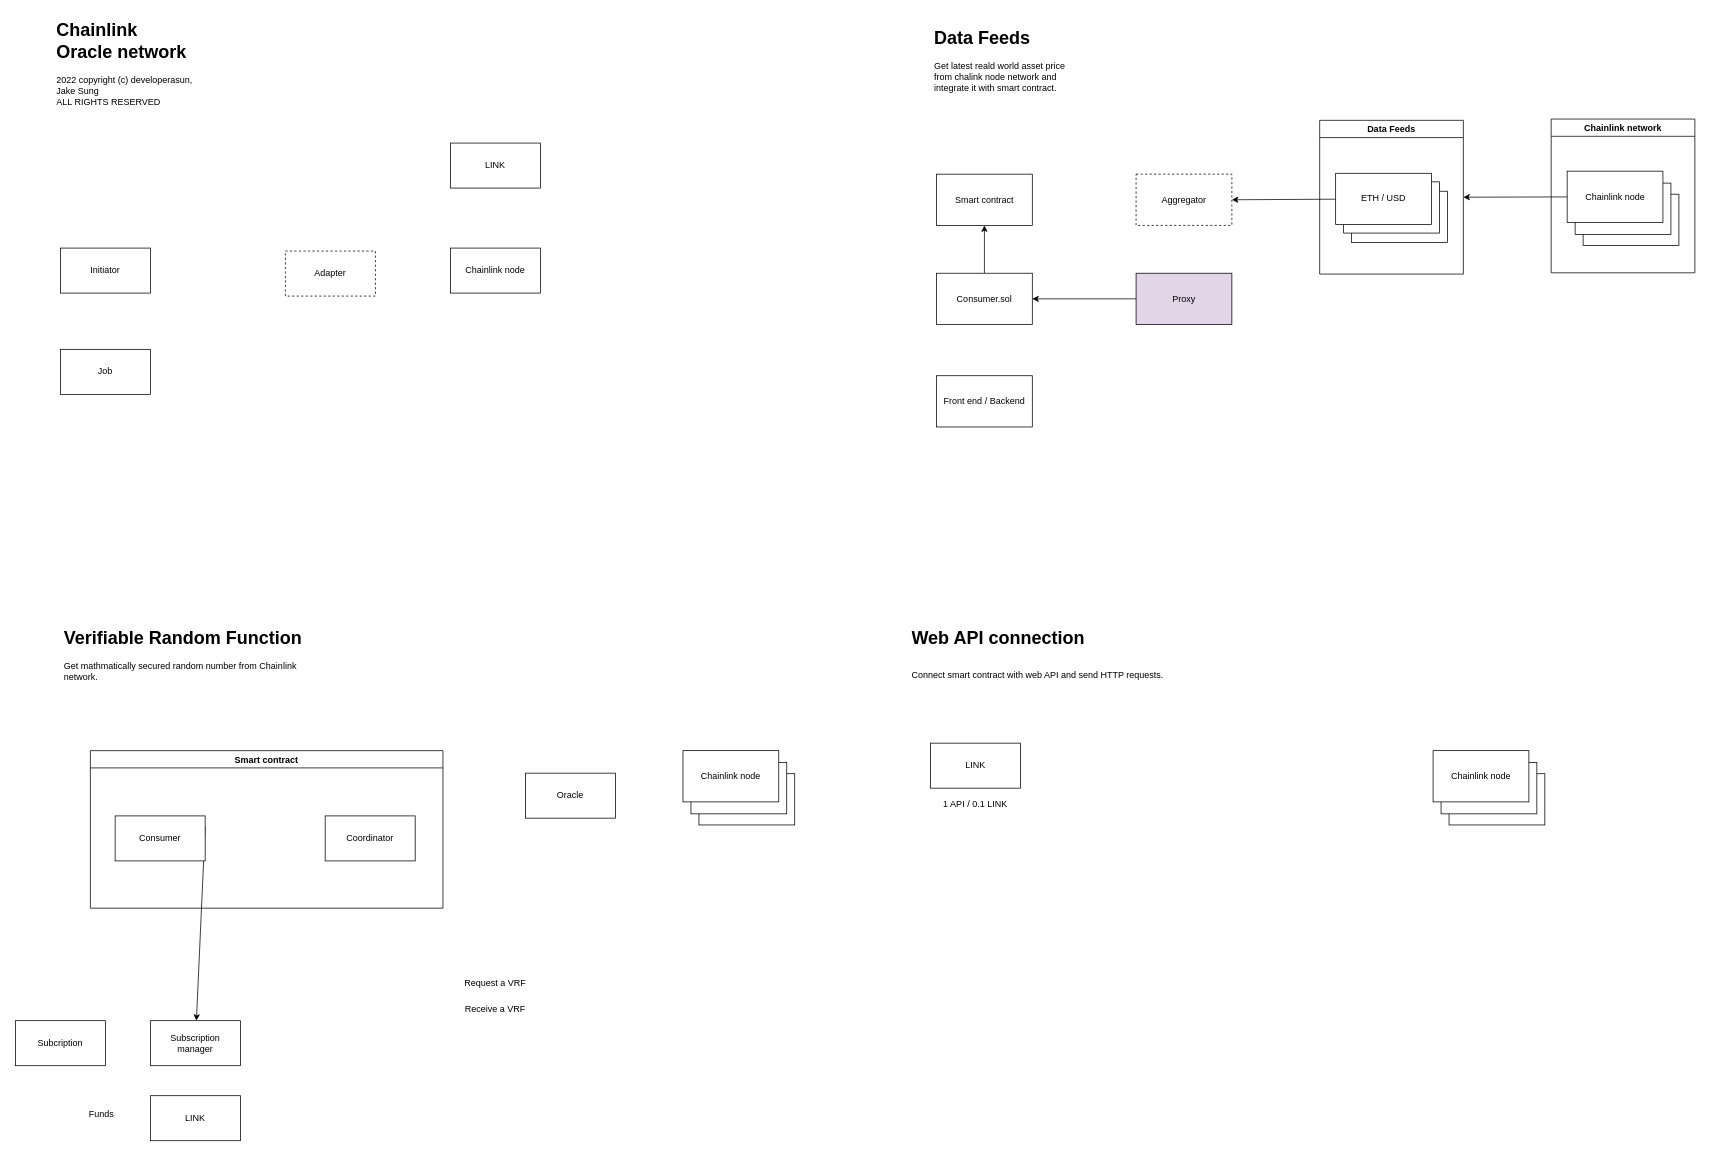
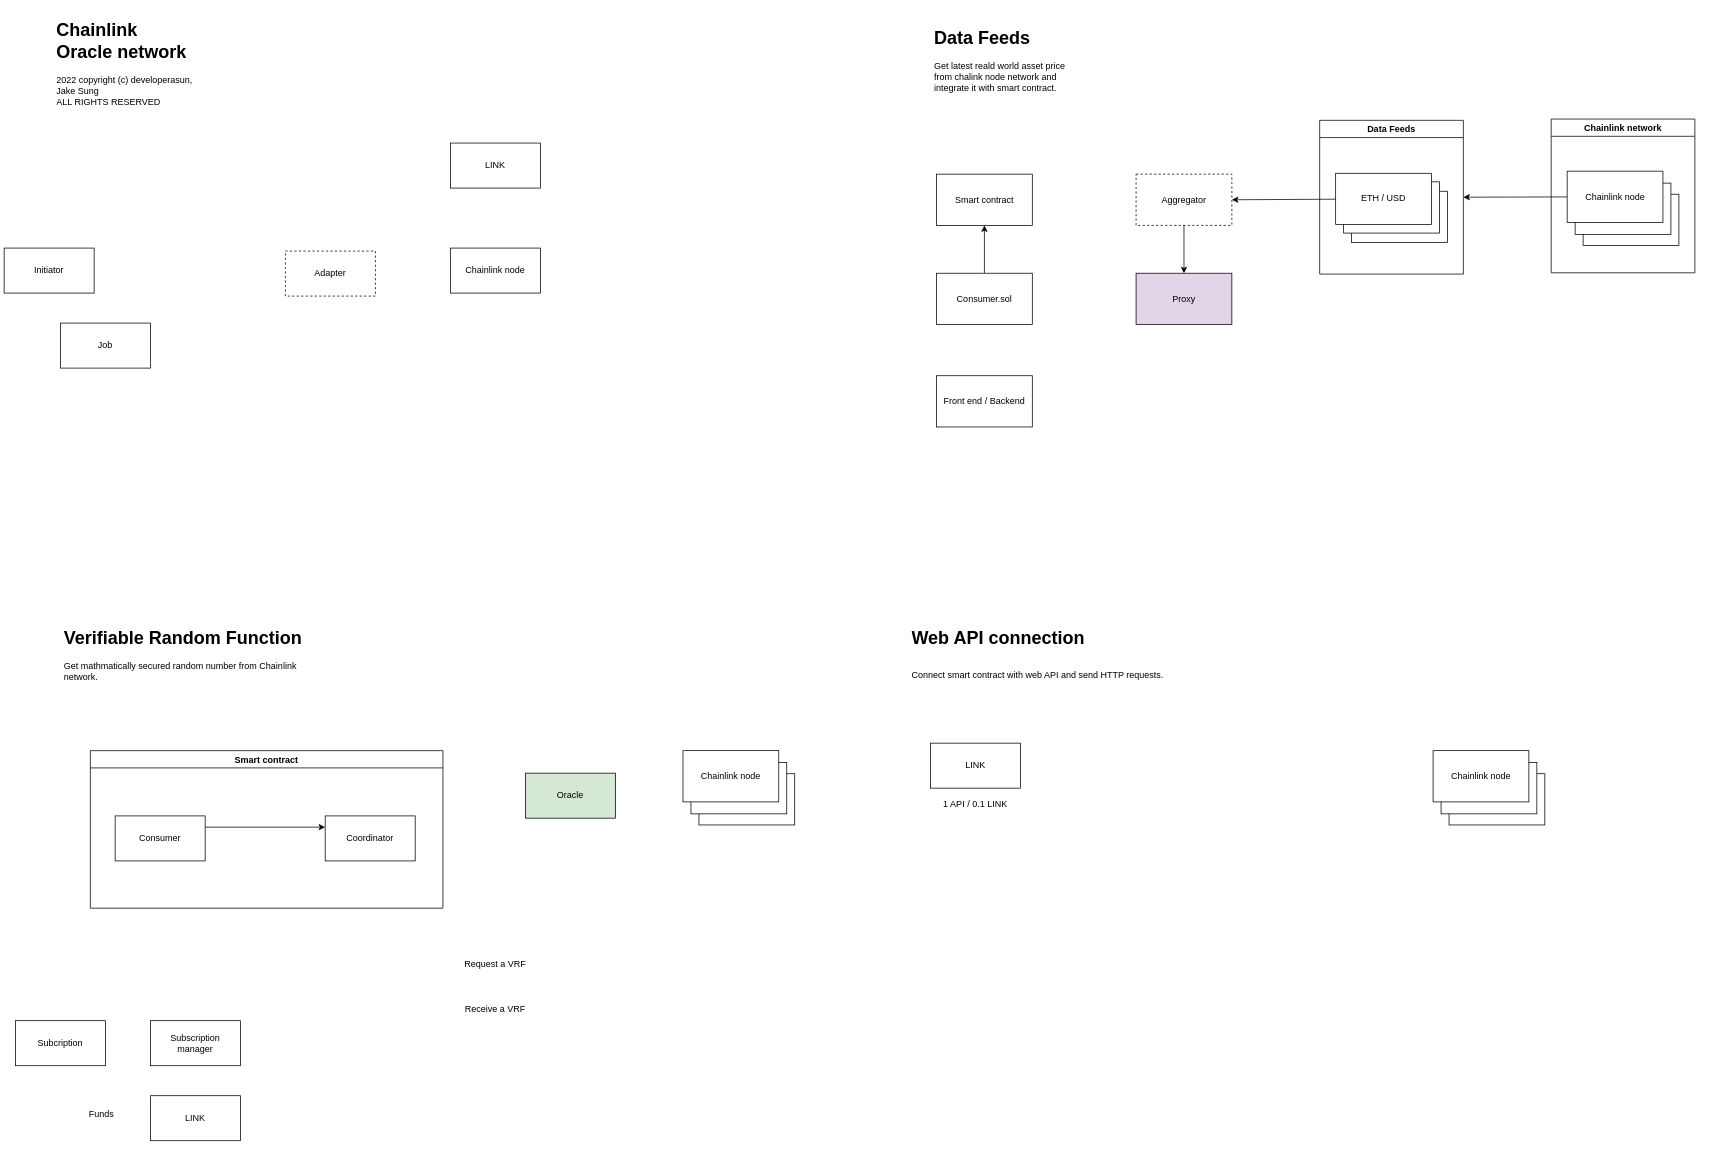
  <mxCell id="0" />
  <mxCell id="1" parent="0" />
  <mxCell id="2" value="Chainlink node" style="rounded=0;whiteSpace=wrap;html=1;" parent="1" vertex="1"><mxGeometry x="600" y="330" width="120" height="60" as="geometry" /></mxCell>
  <mxCell id="3" value="&lt;h1&gt;Chainlink Oracle network&lt;/h1&gt;&lt;div&gt;2022 copyright (c) developerasun, Jake Sung&lt;/div&gt;&lt;div&gt;ALL RIGHTS RESERVED&lt;/div&gt;" style="text;html=1;strokeColor=none;fillColor=none;spacing=5;spacingTop=-20;whiteSpace=wrap;overflow=hidden;rounded=0;" parent="1" vertex="1"><mxGeometry x="70" y="20" width="190" height="120" as="geometry" /></mxCell>
  <mxCell id="4" value="Adapter" style="rounded=0;whiteSpace=wrap;html=1;dashed=1;" parent="1" vertex="1"><mxGeometry x="380" y="334" width="120" height="60" as="geometry" /></mxCell>
  <mxCell id="5" value="LINK" style="rounded=0;whiteSpace=wrap;html=1;" parent="1" vertex="1"><mxGeometry x="600" y="190" width="120" height="60" as="geometry" /></mxCell>
- <mxCell id="6" value="Initiator" style="rounded=0;whiteSpace=wrap;html=1;" vertex="1" parent="1"><mxGeometry x="80" y="330" width="120" height="60" as="geometry" /></mxCell>
- <mxCell id="7" value="Job" style="rounded=0;whiteSpace=wrap;html=1;" vertex="1" parent="1"><mxGeometry x="80" y="465" width="120" height="60" as="geometry" /></mxCell>
+ <mxCell id="6" value="Initiator" style="rounded=0;whiteSpace=wrap;html=1;" vertex="1" parent="1"><mxGeometry x="5" y="330" width="120" height="60" as="geometry" /></mxCell>
+ <mxCell id="7" value="Job" style="rounded=0;whiteSpace=wrap;html=1;" vertex="1" parent="1"><mxGeometry x="80" y="430" width="120" height="60" as="geometry" /></mxCell>
  <mxCell id="8" value="&lt;h1&gt;Data Feeds&lt;/h1&gt;&lt;div&gt;Get latest reald world asset price from chalink node network and integrate it with smart contract.&lt;/div&gt;" style="text;html=1;strokeColor=none;fillColor=none;spacing=5;spacingTop=-20;whiteSpace=wrap;overflow=hidden;rounded=0;" vertex="1" parent="1"><mxGeometry x="1240" y="30" width="190" height="120" as="geometry" /></mxCell>
  <mxCell id="9" value="&lt;h1&gt;&lt;span&gt;Verifiable&amp;nbsp;&lt;/span&gt;Random Function&lt;/h1&gt;&lt;div&gt;Get mathmatically secured random number from Chainlink network.&amp;nbsp;&lt;/div&gt;" style="text;html=1;strokeColor=none;fillColor=none;spacing=5;spacingTop=-20;whiteSpace=wrap;overflow=hidden;rounded=0;" vertex="1" parent="1"><mxGeometry x="80" y="830" width="350" height="100" as="geometry" /></mxCell>
  <mxCell id="10" value="" style="group" vertex="1" connectable="0" parent="1"><mxGeometry x="1248" y="158" width="1011" height="410.5" as="geometry" /></mxCell>
  <mxCell id="11" value="Smart contract" style="rounded=0;whiteSpace=wrap;html=1;" parent="10" vertex="1"><mxGeometry y="73.446" width="127.705" height="68.322" as="geometry" /></mxCell>
  <mxCell id="12" value="Aggregator" style="rounded=0;whiteSpace=wrap;html=1;dashed=1;" parent="10" vertex="1"><mxGeometry x="266.053" y="73.446" width="127.705" height="68.322" as="geometry" /></mxCell>
  <mxCell id="13" style="edgeStyle=none;html=1;entryX=0.5;entryY=1;entryDx=0;entryDy=0;" edge="1" parent="10" source="14" target="11"><mxGeometry relative="1" as="geometry" /></mxCell>
  <mxCell id="14" value="Consumer.sol" style="rounded=0;whiteSpace=wrap;html=1;" parent="10" vertex="1"><mxGeometry y="205.535" width="127.705" height="68.322" as="geometry" /></mxCell>
- <mxCell id="15" style="edgeStyle=none;html=1;entryX=1;entryY=0.5;entryDx=0;entryDy=0;exitX=0;exitY=0.5;exitDx=0;exitDy=0;" edge="1" parent="10" source="16" target="14"><mxGeometry relative="1" as="geometry" /></mxCell>
  <mxCell id="16" value="Proxy" style="rounded=0;whiteSpace=wrap;html=1;fillColor=#e1d5e7;" parent="10" vertex="1"><mxGeometry x="266.053" y="205.535" width="127.705" height="68.322" as="geometry" /></mxCell>
+ <mxCell id="17" style="edgeStyle=none;html=1;entryX=0.5;entryY=0;entryDx=0;entryDy=0;" edge="1" parent="10" source="12" target="16"><mxGeometry relative="1" as="geometry" /></mxCell>
  <mxCell id="18" value="Front end / Backend" style="rounded=0;whiteSpace=wrap;html=1;" vertex="1" parent="10"><mxGeometry y="342.178" width="127.705" height="68.322" as="geometry" /></mxCell>
  <mxCell id="19" style="edgeStyle=none;html=1;entryX=1;entryY=0.5;entryDx=0;entryDy=0;" edge="1" parent="10" source="29" target="12"><mxGeometry relative="1" as="geometry" /></mxCell>
  <mxCell id="20" value="Chainlink network" style="swimlane;" vertex="1" parent="10"><mxGeometry x="819.442" width="191.558" height="204.965" as="geometry" /></mxCell>
  <mxCell id="21" value="" style="group" vertex="1" connectable="0" parent="20"><mxGeometry x="21.284" y="69.46" width="148.989" height="99.067" as="geometry" /></mxCell>
  <mxCell id="22" value="Chainlink node" style="rounded=0;whiteSpace=wrap;html=1;" vertex="1" parent="21"><mxGeometry x="21.284" y="30.745" width="127.705" height="68.322" as="geometry" /></mxCell>
  <mxCell id="23" value="Chainlink node" style="rounded=0;whiteSpace=wrap;html=1;" vertex="1" parent="21"><mxGeometry x="10.642" y="15.942" width="127.705" height="68.322" as="geometry" /></mxCell>
  <mxCell id="24" value="Chainlink node" style="rounded=0;whiteSpace=wrap;html=1;" vertex="1" parent="21"><mxGeometry width="127.705" height="68.322" as="geometry" /></mxCell>
  <mxCell id="25" value="" style="group" vertex="1" connectable="0" parent="10"><mxGeometry x="510.821" y="1.708" width="191.558" height="204.965" as="geometry" /></mxCell>
  <mxCell id="26" value="" style="group" vertex="1" connectable="0" parent="25"><mxGeometry x="21.284" y="70.599" width="148.989" height="92.234" as="geometry" /></mxCell>
  <mxCell id="27" value="ETH / USD" style="rounded=0;whiteSpace=wrap;html=1;" vertex="1" parent="26"><mxGeometry x="21.284" y="23.913" width="127.705" height="68.322" as="geometry" /></mxCell>
  <mxCell id="28" value="ETH / USD" style="rounded=0;whiteSpace=wrap;html=1;" vertex="1" parent="26"><mxGeometry x="10.642" y="11.387" width="127.705" height="68.322" as="geometry" /></mxCell>
  <mxCell id="29" value="ETH / USD" style="rounded=0;whiteSpace=wrap;html=1;" vertex="1" parent="26"><mxGeometry width="127.705" height="68.322" as="geometry" /></mxCell>
  <mxCell id="30" value="Data Feeds" style="swimlane;" vertex="1" parent="25"><mxGeometry width="191.558" height="204.965" as="geometry" /></mxCell>
  <mxCell id="31" style="edgeStyle=none;html=1;" edge="1" parent="10" source="24"><mxGeometry relative="1" as="geometry"><mxPoint x="702.379" y="104.191" as="targetPoint" /></mxGeometry></mxCell>
  <mxCell id="32" value="&lt;h1&gt;&lt;span&gt;Web API connection&lt;/span&gt;&lt;/h1&gt;&lt;h1&gt;&lt;span style=&quot;font-size: 12px ; font-weight: 400&quot;&gt;Connect smart contract with web API and send HTTP requests.&lt;/span&gt;&lt;/h1&gt;" style="text;html=1;strokeColor=none;fillColor=none;spacing=5;spacingTop=-20;whiteSpace=wrap;overflow=hidden;rounded=0;" vertex="1" parent="1"><mxGeometry x="1210" y="830" width="370" height="170" as="geometry" /></mxCell>
- <mxCell id="33" value="Oracle" style="rounded=0;whiteSpace=wrap;html=1;" vertex="1" parent="1"><mxGeometry x="700" y="1030" width="120" height="60" as="geometry" /></mxCell>
- <mxCell id="34" value="Request a VRF" style="text;html=1;strokeColor=none;fillColor=none;align=center;verticalAlign=middle;whiteSpace=wrap;rounded=0;" vertex="1" parent="1"><mxGeometry x="615" y="1292" width="90" height="36" as="geometry" /></mxCell>
+ <mxCell id="33" value="Oracle" style="rounded=0;whiteSpace=wrap;html=1;fillColor=#d5e8d4;" vertex="1" parent="1"><mxGeometry x="700" y="1030" width="120" height="60" as="geometry" /></mxCell>
+ <mxCell id="34" value="Request a VRF" style="text;html=1;strokeColor=none;fillColor=none;align=center;verticalAlign=middle;whiteSpace=wrap;rounded=0;" vertex="1" parent="1"><mxGeometry x="615" y="1267" width="90" height="36" as="geometry" /></mxCell>
  <mxCell id="35" value="Receive a VRF" style="text;html=1;strokeColor=none;fillColor=none;align=center;verticalAlign=middle;whiteSpace=wrap;rounded=0;" vertex="1" parent="1"><mxGeometry x="615" y="1330" width="90" height="30" as="geometry" /></mxCell>
  <mxCell id="36" value="Subcription" style="rounded=0;whiteSpace=wrap;html=1;" vertex="1" parent="1"><mxGeometry x="20" y="1360" width="120" height="60" as="geometry" /></mxCell>
  <mxCell id="37" value="Subscription &lt;br&gt;manager" style="rounded=0;whiteSpace=wrap;html=1;" vertex="1" parent="1"><mxGeometry x="200" y="1360" width="120" height="60" as="geometry" /></mxCell>
  <mxCell id="38" value="Funds" style="text;html=1;strokeColor=none;fillColor=none;align=center;verticalAlign=middle;whiteSpace=wrap;rounded=0;" vertex="1" parent="1"><mxGeometry x="90" y="1470" width="90" height="30" as="geometry" /></mxCell>
  <mxCell id="39" value="LINK" style="rounded=0;whiteSpace=wrap;html=1;" vertex="1" parent="1"><mxGeometry x="200" y="1460" width="120" height="60" as="geometry" /></mxCell>
  <mxCell id="40" value="" style="group" vertex="1" connectable="0" parent="1"><mxGeometry x="909.996" y="1000" width="148.989" height="99.067" as="geometry" /></mxCell>
  <mxCell id="41" value="Chainlink node" style="rounded=0;whiteSpace=wrap;html=1;" vertex="1" parent="40"><mxGeometry x="21.284" y="30.745" width="127.705" height="68.322" as="geometry" /></mxCell>
  <mxCell id="42" value="Chainlink node" style="rounded=0;whiteSpace=wrap;html=1;" vertex="1" parent="40"><mxGeometry x="10.642" y="15.942" width="127.705" height="68.322" as="geometry" /></mxCell>
  <mxCell id="43" value="Chainlink node" style="rounded=0;whiteSpace=wrap;html=1;" vertex="1" parent="40"><mxGeometry width="127.705" height="68.322" as="geometry" /></mxCell>
  <mxCell id="44" value="LINK" style="rounded=0;whiteSpace=wrap;html=1;" vertex="1" parent="1"><mxGeometry x="1240" y="990" width="120" height="60" as="geometry" /></mxCell>
  <mxCell id="45" value="" style="group" vertex="1" connectable="0" parent="1"><mxGeometry x="1909.996" y="1000" width="148.989" height="99.067" as="geometry" /></mxCell>
  <mxCell id="46" value="Chainlink node" style="rounded=0;whiteSpace=wrap;html=1;" vertex="1" parent="45"><mxGeometry x="21.284" y="30.745" width="127.705" height="68.322" as="geometry" /></mxCell>
  <mxCell id="47" value="Chainlink node" style="rounded=0;whiteSpace=wrap;html=1;" vertex="1" parent="45"><mxGeometry x="10.642" y="15.942" width="127.705" height="68.322" as="geometry" /></mxCell>
  <mxCell id="48" value="Chainlink node" style="rounded=0;whiteSpace=wrap;html=1;" vertex="1" parent="45"><mxGeometry width="127.705" height="68.322" as="geometry" /></mxCell>
  <mxCell id="49" value="1 API / 0.1 LINK" style="text;html=1;strokeColor=none;fillColor=none;align=center;verticalAlign=middle;whiteSpace=wrap;rounded=0;" vertex="1" parent="1"><mxGeometry x="1255" y="1054" width="90" height="36" as="geometry" /></mxCell>
  <mxCell id="50" value="Smart contract" style="swimlane;" vertex="1" parent="1"><mxGeometry x="120" y="1000" width="470" height="210" as="geometry" /></mxCell>
- <mxCell id="51" style="edgeStyle=none;html=1;exitX=1;exitY=0.25;exitDx=0;exitDy=0;" edge="1" parent="50" source="52" target="37"><mxGeometry relative="1" as="geometry" /></mxCell>
+ <mxCell id="51" style="edgeStyle=none;html=1;entryX=0;entryY=0.25;entryDx=0;entryDy=0;exitX=1;exitY=0.25;exitDx=0;exitDy=0;" edge="1" parent="50" source="52" target="53"><mxGeometry relative="1" as="geometry" /></mxCell>
  <mxCell id="52" value="Consumer" style="rounded=0;whiteSpace=wrap;html=1;" parent="50" vertex="1"><mxGeometry x="33" y="87" width="120" height="60" as="geometry" /></mxCell>
  <mxCell id="53" value="Coordinator" style="rounded=0;whiteSpace=wrap;html=1;" vertex="1" parent="50"><mxGeometry x="313" y="87" width="120" height="60" as="geometry" /></mxCell>
